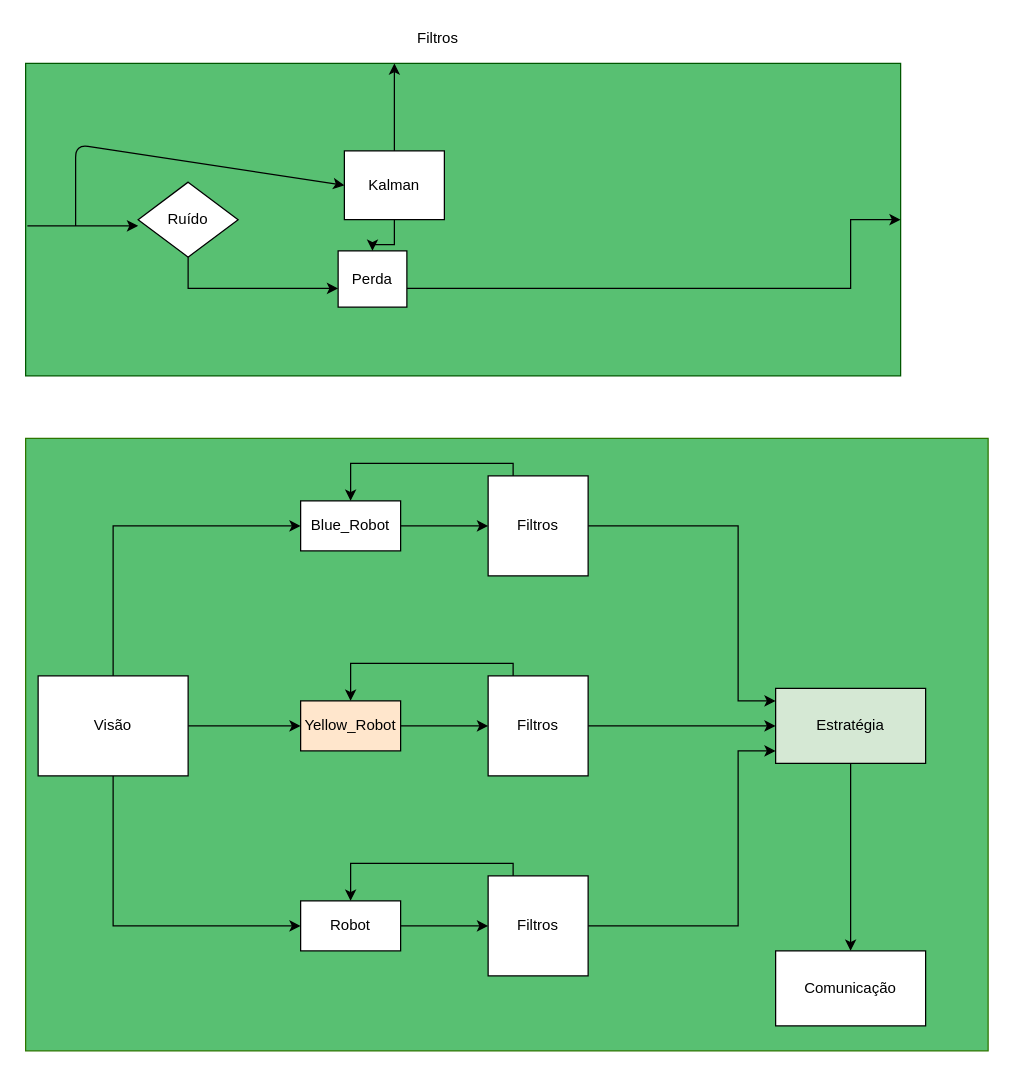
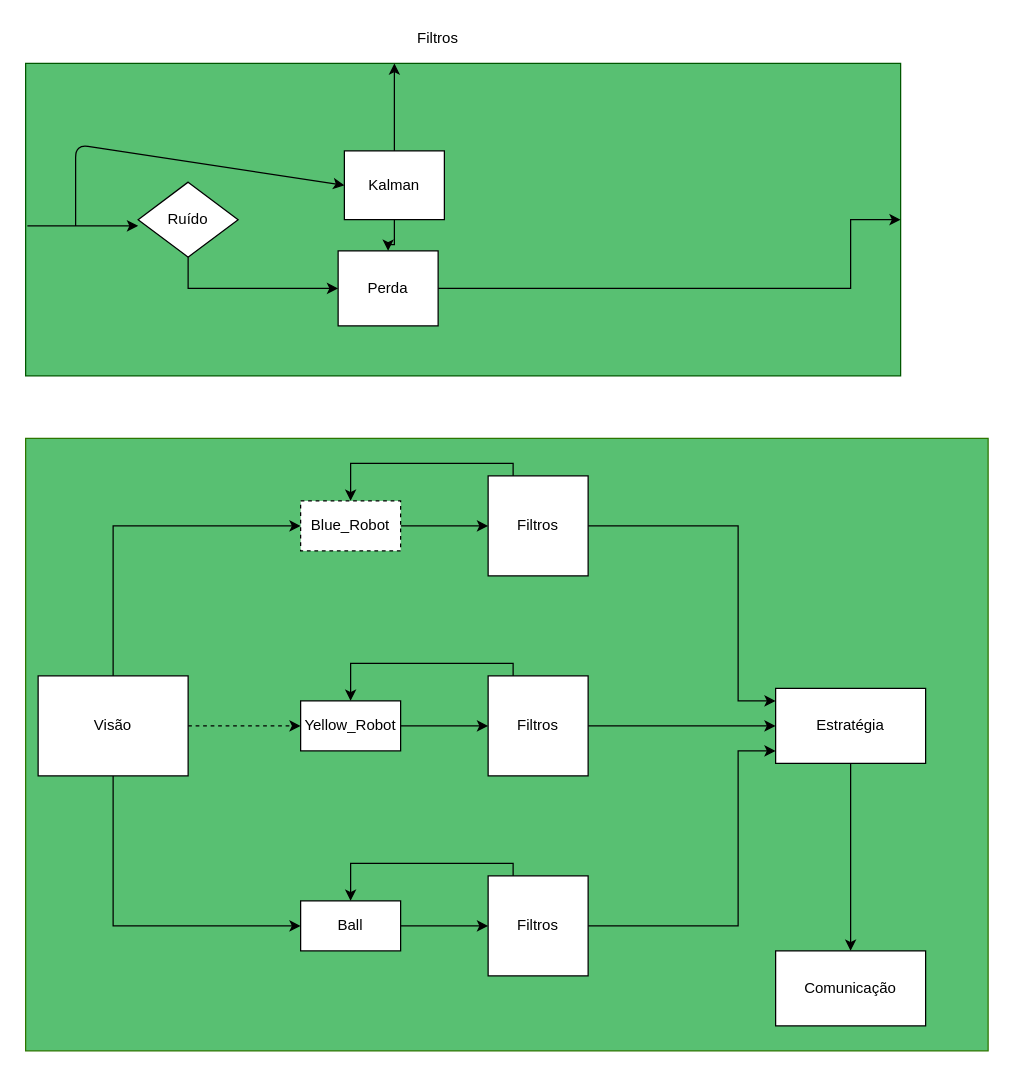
  <mxCell id="0" />
  <mxCell id="1" parent="0" />
  <mxCell id="2" value="" style="rounded=0;whiteSpace=wrap;html=1;fillColor=#58C072;strokeColor=#005700;fontColor=#ffffff;" vertex="1" parent="1"><mxGeometry x="20" y="50" width="700" height="250" as="geometry" /></mxCell>
  <mxCell id="3" value="Filtros" style="text;html=1;strokeColor=none;fillColor=none;align=center;verticalAlign=middle;whiteSpace=wrap;rounded=0;" vertex="1" parent="1"><mxGeometry x="330" y="20" width="40" height="20" as="geometry" /></mxCell>
  <mxCell id="4" style="edgeStyle=orthogonalEdgeStyle;rounded=0;orthogonalLoop=1;jettySize=auto;html=1;" edge="1" parent="1" source="5" target="8"><mxGeometry relative="1" as="geometry"><Array as="points"><mxPoint x="150" y="230" /></Array></mxGeometry></mxCell>
  <mxCell id="5" value="Ruído" style="rhombus;whiteSpace=wrap;html=1;" vertex="1" parent="1"><mxGeometry x="110" y="145" width="80" height="60" as="geometry" /></mxCell>
  <mxCell id="6" value="" style="endArrow=classic;html=1;exitX=0.002;exitY=0.52;exitDx=0;exitDy=0;entryX=0;entryY=0.583;entryDx=0;entryDy=0;exitPerimeter=0;entryPerimeter=0;" edge="1" parent="1" source="2" target="5"><mxGeometry width="50" height="50" relative="1" as="geometry"><mxPoint x="30" y="210" as="sourcePoint" /><mxPoint x="80" y="160" as="targetPoint" /><Array as="points"><mxPoint x="40" y="180" /><mxPoint x="90" y="180" /></Array></mxGeometry></mxCell>
  <mxCell id="7" style="edgeStyle=orthogonalEdgeStyle;rounded=0;orthogonalLoop=1;jettySize=auto;html=1;entryX=1;entryY=0.5;entryDx=0;entryDy=0;" edge="1" parent="1" source="8" target="2"><mxGeometry relative="1" as="geometry"><Array as="points"><mxPoint x="680" y="230" /><mxPoint x="680" y="175" /></Array></mxGeometry></mxCell>
- <mxCell id="8" value="Perda" style="rounded=0;whiteSpace=wrap;html=1;" vertex="1" parent="1"><mxGeometry x="270" y="200" width="55" height="45" as="geometry" /></mxCell>
+ <mxCell id="8" value="Perda" style="rounded=0;whiteSpace=wrap;html=1;" vertex="1" parent="1"><mxGeometry x="270" y="200" width="80" height="60" as="geometry" /></mxCell>
  <mxCell id="9" style="edgeStyle=orthogonalEdgeStyle;rounded=0;orthogonalLoop=1;jettySize=auto;html=1;" edge="1" parent="1" source="11" target="2"><mxGeometry relative="1" as="geometry"><Array as="points"><mxPoint x="300" y="60" /><mxPoint x="300" y="60" /></Array></mxGeometry></mxCell>
  <mxCell id="10" value="" style="edgeStyle=orthogonalEdgeStyle;rounded=0;orthogonalLoop=1;jettySize=auto;html=1;" edge="1" parent="1" source="11" target="8"><mxGeometry relative="1" as="geometry" /></mxCell>
  <mxCell id="11" value="Kalman" style="rounded=0;whiteSpace=wrap;html=1;" vertex="1" parent="1"><mxGeometry x="275" y="120" width="80" height="55" as="geometry" /></mxCell>
  <mxCell id="12" value="" style="endArrow=classic;html=1;entryX=0;entryY=0.5;entryDx=0;entryDy=0;" edge="1" parent="1" target="11"><mxGeometry width="50" height="50" relative="1" as="geometry"><mxPoint x="60" y="180" as="sourcePoint" /><mxPoint x="100" y="110" as="targetPoint" /><Array as="points"><mxPoint x="60" y="115" /></Array></mxGeometry></mxCell>
  <mxCell id="13" value="" style="rounded=0;whiteSpace=wrap;html=1;fillColor=#58C072;strokeColor=#2D7600;fontColor=#ffffff;" vertex="1" parent="1"><mxGeometry x="20" y="350" width="770" height="490" as="geometry" /></mxCell>
  <mxCell id="14" style="edgeStyle=orthogonalEdgeStyle;rounded=0;orthogonalLoop=1;jettySize=auto;html=1;entryX=1;entryY=0.833;entryDx=0;entryDy=0;entryPerimeter=0;" edge="1" parent="1" source="22" target="34"><mxGeometry relative="1" as="geometry"><mxPoint x="610" y="565" as="targetPoint" /><Array as="points"><mxPoint x="590" y="420" /><mxPoint x="590" y="560" /></Array></mxGeometry></mxCell>
  <mxCell id="15" style="edgeStyle=orthogonalEdgeStyle;rounded=0;orthogonalLoop=1;jettySize=auto;html=1;entryX=0;entryY=0.5;entryDx=0;entryDy=0;" edge="1" parent="1" source="24" target="18"><mxGeometry relative="1" as="geometry"><Array as="points"><mxPoint x="90" y="420" /></Array></mxGeometry></mxCell>
- <mxCell id="16" style="edgeStyle=orthogonalEdgeStyle;rounded=0;orthogonalLoop=1;jettySize=auto;html=1;exitX=1;exitY=0.5;exitDx=0;exitDy=0;entryX=0;entryY=0.5;entryDx=0;entryDy=0;" edge="1" parent="1" source="24" target="20"><mxGeometry relative="1" as="geometry" /></mxCell>
+ <mxCell id="16" style="edgeStyle=orthogonalEdgeStyle;rounded=0;orthogonalLoop=1;jettySize=auto;html=1;exitX=1;exitY=0.5;exitDx=0;exitDy=0;entryX=0;entryY=0.5;entryDx=0;entryDy=0;dashed=1;" edge="1" parent="1" source="24" target="20"><mxGeometry relative="1" as="geometry" /></mxCell>
  <mxCell id="17" style="edgeStyle=orthogonalEdgeStyle;rounded=0;orthogonalLoop=1;jettySize=auto;html=1;entryX=0;entryY=0.5;entryDx=0;entryDy=0;entryPerimeter=0;" edge="1" parent="1" source="18" target="22"><mxGeometry relative="1" as="geometry"><mxPoint x="380" y="420" as="targetPoint" /></mxGeometry></mxCell>
- <mxCell id="18" value="Blue_Robot" style="rounded=0;whiteSpace=wrap;html=1;" vertex="1" parent="1"><mxGeometry x="240" y="400" width="80" height="40" as="geometry" /></mxCell>
+ <mxCell id="18" value="Blue_Robot" style="rounded=0;whiteSpace=wrap;html=1;dashed=1;" vertex="1" parent="1"><mxGeometry x="240" y="400" width="80" height="40" as="geometry" /></mxCell>
  <mxCell id="19" style="edgeStyle=orthogonalEdgeStyle;rounded=0;orthogonalLoop=1;jettySize=auto;html=1;entryX=0;entryY=0.5;entryDx=0;entryDy=0;" edge="1" parent="1" source="20" target="29"><mxGeometry relative="1" as="geometry" /></mxCell>
- <mxCell id="20" value="Yellow_Robot" style="rounded=0;whiteSpace=wrap;html=1;fillColor=#ffe6cc;" vertex="1" parent="1"><mxGeometry x="240" y="560" width="80" height="40" as="geometry" /></mxCell>
+ <mxCell id="20" value="Yellow_Robot" style="rounded=0;whiteSpace=wrap;html=1;" vertex="1" parent="1"><mxGeometry x="240" y="560" width="80" height="40" as="geometry" /></mxCell>
  <mxCell id="21" style="edgeStyle=orthogonalEdgeStyle;rounded=0;orthogonalLoop=1;jettySize=auto;html=1;entryX=0.5;entryY=0;entryDx=0;entryDy=0;" edge="1" parent="1" source="22" target="18"><mxGeometry relative="1" as="geometry"><mxPoint x="430" y="300" as="targetPoint" /><Array as="points"><mxPoint x="410" y="370" /><mxPoint x="280" y="370" /></Array></mxGeometry></mxCell>
  <mxCell id="22" value="Filtros" style="whiteSpace=wrap;html=1;aspect=fixed;" vertex="1" parent="1"><mxGeometry x="390" y="380" width="80" height="80" as="geometry" /></mxCell>
  <mxCell id="23" style="edgeStyle=orthogonalEdgeStyle;rounded=0;orthogonalLoop=1;jettySize=auto;html=1;entryX=0;entryY=0.5;entryDx=0;entryDy=0;" edge="1" parent="1" source="24" target="26"><mxGeometry relative="1" as="geometry"><mxPoint x="90" y="780" as="targetPoint" /><Array as="points"><mxPoint x="90" y="740" /></Array></mxGeometry></mxCell>
  <mxCell id="24" value="Visão" style="rounded=0;whiteSpace=wrap;html=1;" vertex="1" parent="1"><mxGeometry x="30" y="540" width="120" height="80" as="geometry" /></mxCell>
  <mxCell id="25" style="edgeStyle=orthogonalEdgeStyle;rounded=0;orthogonalLoop=1;jettySize=auto;html=1;entryX=0;entryY=0.5;entryDx=0;entryDy=0;" edge="1" parent="1" source="26" target="32"><mxGeometry relative="1" as="geometry" /></mxCell>
- <mxCell id="26" value="Robot" style="rounded=0;whiteSpace=wrap;html=1;" vertex="1" parent="1"><mxGeometry x="240" y="720" width="80" height="40" as="geometry" /></mxCell>
+ <mxCell id="26" value="Ball" style="rounded=0;whiteSpace=wrap;html=1;" vertex="1" parent="1"><mxGeometry x="240" y="720" width="80" height="40" as="geometry" /></mxCell>
  <mxCell id="27" style="edgeStyle=orthogonalEdgeStyle;rounded=0;orthogonalLoop=1;jettySize=auto;html=1;entryX=1;entryY=0.5;entryDx=0;entryDy=0;" edge="1" parent="1" source="29" target="34"><mxGeometry relative="1" as="geometry" /></mxCell>
  <mxCell id="28" style="edgeStyle=orthogonalEdgeStyle;rounded=0;orthogonalLoop=1;jettySize=auto;html=1;exitX=0.25;exitY=0;exitDx=0;exitDy=0;entryX=0.5;entryY=0;entryDx=0;entryDy=0;" edge="1" parent="1" source="29" target="20"><mxGeometry relative="1" as="geometry"><Array as="points"><mxPoint x="410" y="530" /><mxPoint x="280" y="530" /></Array></mxGeometry></mxCell>
  <mxCell id="29" value="Filtros" style="whiteSpace=wrap;html=1;aspect=fixed;" vertex="1" parent="1"><mxGeometry x="390" y="540" width="80" height="80" as="geometry" /></mxCell>
  <mxCell id="30" style="edgeStyle=orthogonalEdgeStyle;rounded=0;orthogonalLoop=1;jettySize=auto;html=1;" edge="1" parent="1" source="32"><mxGeometry relative="1" as="geometry"><mxPoint x="620" y="600" as="targetPoint" /><Array as="points"><mxPoint x="590" y="740" /><mxPoint x="590" y="600" /></Array></mxGeometry></mxCell>
  <mxCell id="31" style="edgeStyle=orthogonalEdgeStyle;rounded=0;orthogonalLoop=1;jettySize=auto;html=1;exitX=0.25;exitY=0;exitDx=0;exitDy=0;entryX=0.5;entryY=0;entryDx=0;entryDy=0;" edge="1" parent="1" source="32" target="26"><mxGeometry relative="1" as="geometry"><Array as="points"><mxPoint x="410" y="690" /><mxPoint x="280" y="690" /></Array></mxGeometry></mxCell>
  <mxCell id="32" value="Filtros" style="whiteSpace=wrap;html=1;aspect=fixed;" vertex="1" parent="1"><mxGeometry x="390" y="700" width="80" height="80" as="geometry" /></mxCell>
  <mxCell id="33" style="edgeStyle=orthogonalEdgeStyle;rounded=0;orthogonalLoop=1;jettySize=auto;html=1;" edge="1" parent="1" source="34"><mxGeometry relative="1" as="geometry"><mxPoint x="680" y="760" as="targetPoint" /></mxGeometry></mxCell>
- <mxCell id="34" value="Estratégia" style="rounded=0;whiteSpace=wrap;html=1;direction=west;fillColor=#d5e8d4;" vertex="1" parent="1"><mxGeometry x="620" y="550" width="120" height="60" as="geometry" /></mxCell>
+ <mxCell id="34" value="Estratégia" style="rounded=0;whiteSpace=wrap;html=1;direction=west;" vertex="1" parent="1"><mxGeometry x="620" y="550" width="120" height="60" as="geometry" /></mxCell>
  <mxCell id="35" value="Comunicação" style="rounded=0;whiteSpace=wrap;html=1;" vertex="1" parent="1"><mxGeometry x="620" y="760" width="120" height="60" as="geometry" /></mxCell>
